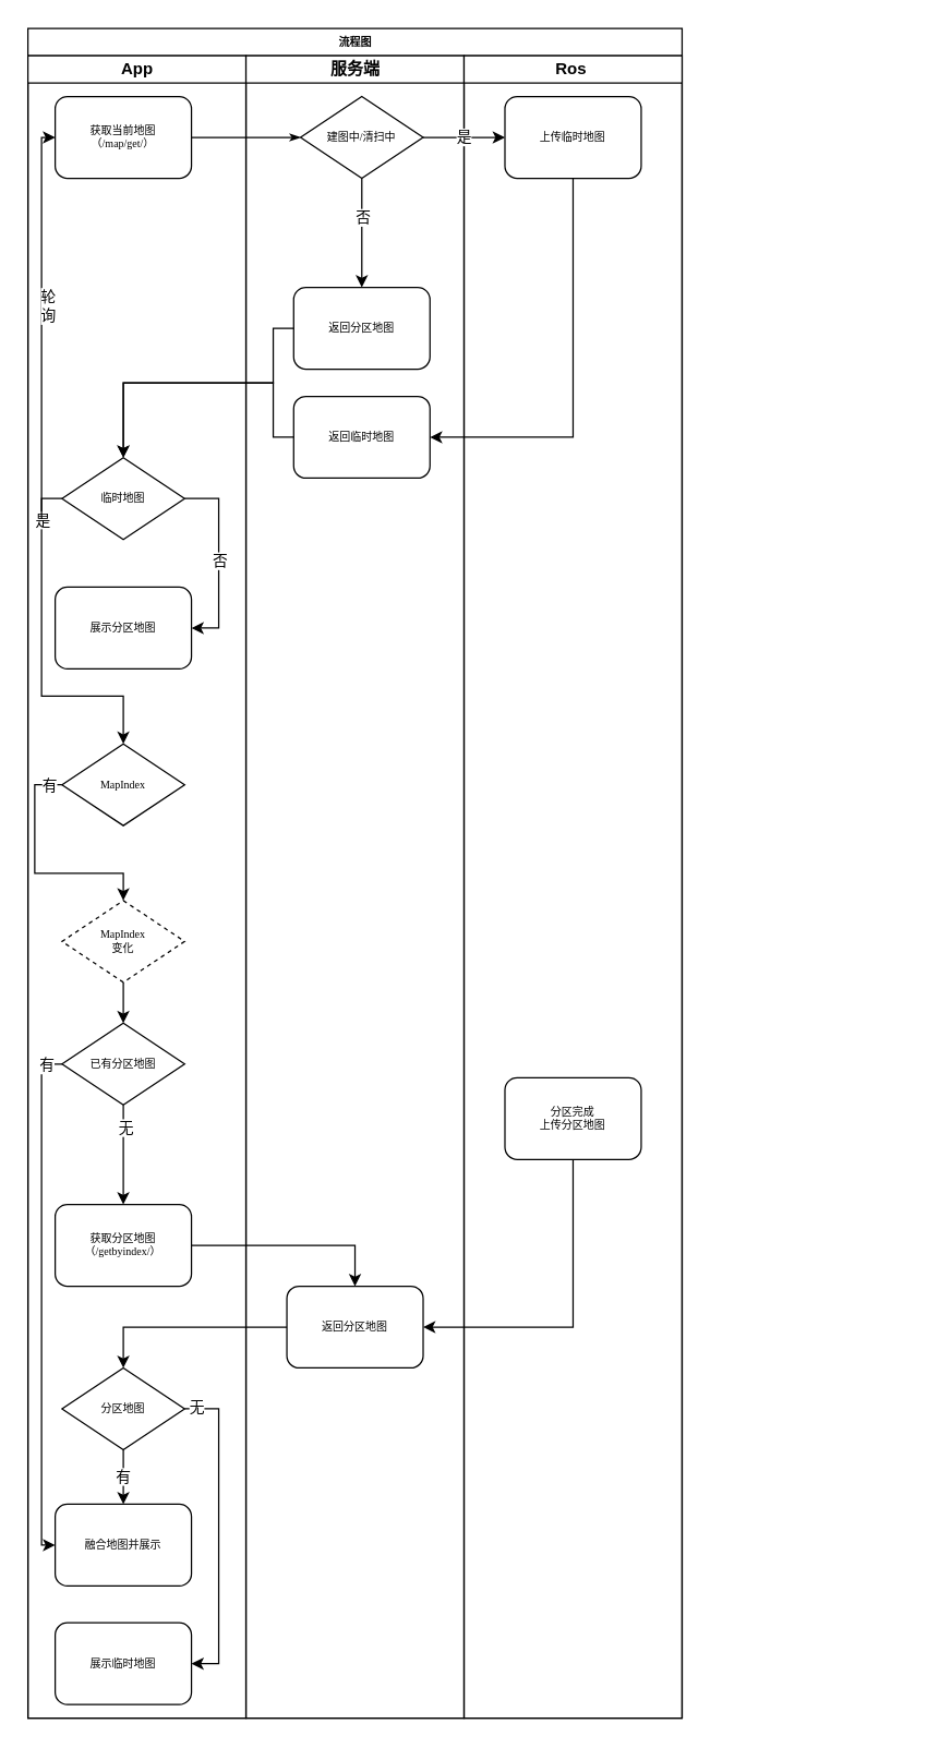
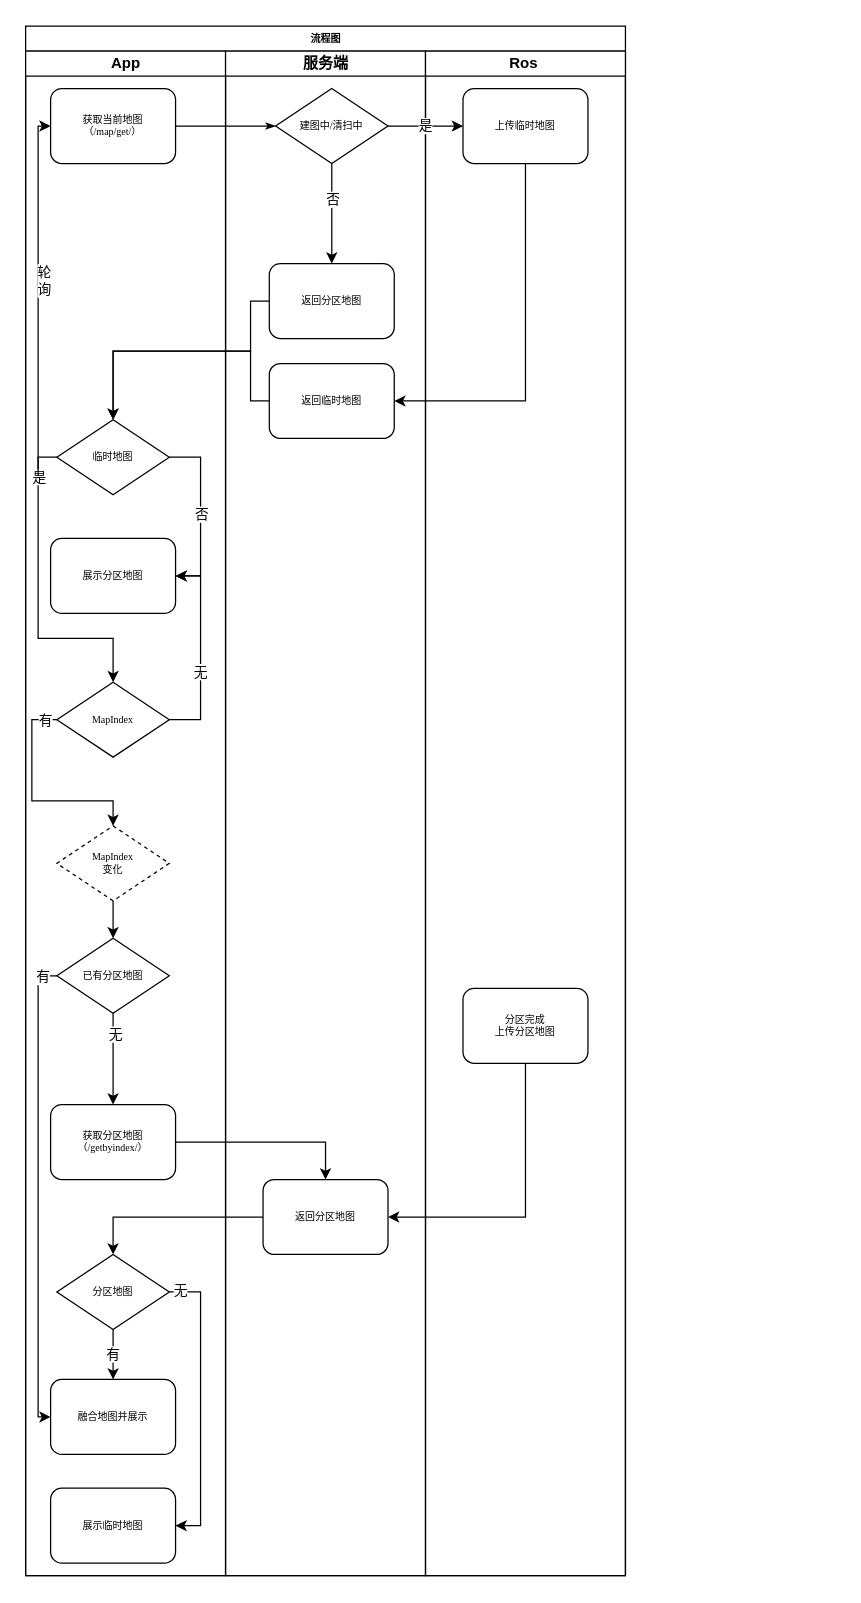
  <mxCell id="0" />
  <mxCell id="1" parent="0" />
  <mxCell id="2" value="流程图" style="swimlane;html=1;childLayout=stackLayout;startSize=20;rounded=0;shadow=0;labelBackgroundColor=none;strokeWidth=1;fontFamily=Verdana;fontSize=8;align=center;" parent="1" vertex="1"><mxGeometry x="20" y="20" width="480" height="1240" as="geometry" /></mxCell>
  <mxCell id="3" style="edgeStyle=orthogonalEdgeStyle;rounded=1;html=1;labelBackgroundColor=none;startArrow=none;startFill=0;startSize=5;endArrow=classicThin;endFill=1;endSize=5;jettySize=auto;orthogonalLoop=1;strokeWidth=1;fontFamily=Verdana;fontSize=8;entryX=0;entryY=0.5;entryDx=0;entryDy=0;" parent="2" source="6" target="38" edge="1"><mxGeometry relative="1" as="geometry" /></mxCell>
  <mxCell id="4" style="edgeStyle=orthogonalEdgeStyle;rounded=1;html=1;labelBackgroundColor=none;startArrow=none;startFill=0;startSize=5;endArrow=classicThin;endFill=1;endSize=5;jettySize=auto;orthogonalLoop=1;strokeWidth=1;fontFamily=Verdana;fontSize=8" parent="2" edge="1"><mxGeometry relative="1" as="geometry"><mxPoint x="660" y="20" as="sourcePoint" /><mxPoint x="660" y="20" as="targetPoint" /></mxGeometry></mxCell>
  <mxCell id="5" value="App" style="swimlane;html=1;startSize=20;" parent="2" vertex="1"><mxGeometry y="20" width="160" height="1220" as="geometry" /></mxCell>
  <mxCell id="6" value="获取当前地图&lt;br&gt;（/map/get/）" style="rounded=1;whiteSpace=wrap;html=1;shadow=0;labelBackgroundColor=none;strokeWidth=1;fontFamily=Verdana;fontSize=8;align=center;" parent="5" vertex="1"><mxGeometry x="20" y="30" width="100" height="60" as="geometry" /></mxCell>
  <mxCell id="7" style="edgeStyle=orthogonalEdgeStyle;rounded=0;orthogonalLoop=1;jettySize=auto;html=1;exitX=1;exitY=0.5;exitDx=0;exitDy=0;entryX=1;entryY=0.5;entryDx=0;entryDy=0;" edge="1" parent="5" source="13" target="14"><mxGeometry relative="1" as="geometry" /></mxCell>
  <mxCell id="8" value="否" style="edgeLabel;html=1;align=center;verticalAlign=middle;resizable=0;points=[];" vertex="1" connectable="0" parent="7"><mxGeometry x="-0.915" y="2" relative="1" as="geometry"><mxPoint x="19" y="47" as="offset" /></mxGeometry></mxCell>
  <mxCell id="9" style="edgeStyle=orthogonalEdgeStyle;rounded=0;orthogonalLoop=1;jettySize=auto;html=1;exitX=0;exitY=0.5;exitDx=0;exitDy=0;entryX=0.5;entryY=0;entryDx=0;entryDy=0;" edge="1" parent="5" source="13" target="19"><mxGeometry relative="1" as="geometry"><Array as="points"><mxPoint x="10" y="325" /><mxPoint x="10" y="470" /><mxPoint x="70" y="470" /></Array></mxGeometry></mxCell>
  <mxCell id="10" value="是" style="edgeLabel;html=1;align=center;verticalAlign=middle;resizable=0;points=[];" vertex="1" connectable="0" parent="9"><mxGeometry x="-0.917" y="-1" relative="1" as="geometry"><mxPoint x="-4" y="16" as="offset" /></mxGeometry></mxCell>
  <mxCell id="11" style="edgeStyle=orthogonalEdgeStyle;rounded=0;orthogonalLoop=1;jettySize=auto;html=1;entryX=0;entryY=0.5;entryDx=0;entryDy=0;" edge="1" parent="5" target="6"><mxGeometry relative="1" as="geometry"><mxPoint x="10" y="340" as="sourcePoint" /><Array as="points"><mxPoint x="10" y="325" /><mxPoint x="10" y="60" /></Array></mxGeometry></mxCell>
  <mxCell id="12" value="轮&lt;br&gt;询" style="edgeLabel;html=1;align=center;verticalAlign=middle;resizable=0;points=[];" vertex="1" connectable="0" parent="11"><mxGeometry x="0.083" y="-4" relative="1" as="geometry"><mxPoint as="offset" /></mxGeometry></mxCell>
  <mxCell id="13" value="临时地图" style="rhombus;whiteSpace=wrap;html=1;rounded=0;shadow=0;labelBackgroundColor=none;strokeWidth=1;fontFamily=Verdana;fontSize=8;align=center;" vertex="1" parent="5"><mxGeometry x="25" y="295" width="90" height="60" as="geometry" /></mxCell>
  <mxCell id="14" value="展示分区地图" style="rounded=1;whiteSpace=wrap;html=1;shadow=0;labelBackgroundColor=none;strokeWidth=1;fontFamily=Verdana;fontSize=8;align=center;" vertex="1" parent="5"><mxGeometry x="20" y="390" width="100" height="60" as="geometry" /></mxCell>
  <mxCell id="15" style="edgeStyle=orthogonalEdgeStyle;rounded=0;orthogonalLoop=1;jettySize=auto;html=1;exitX=0;exitY=0.5;exitDx=0;exitDy=0;entryX=0.5;entryY=0;entryDx=0;entryDy=0;" edge="1" parent="5" source="19" target="28"><mxGeometry relative="1" as="geometry"><Array as="points"><mxPoint x="5" y="535" /><mxPoint x="5" y="600" /><mxPoint x="70" y="600" /></Array></mxGeometry></mxCell>
  <mxCell id="16" value="有" style="edgeLabel;html=1;align=center;verticalAlign=middle;resizable=0;points=[];" vertex="1" connectable="0" parent="15"><mxGeometry x="-0.887" y="-3" relative="1" as="geometry"><mxPoint y="3" as="offset" /></mxGeometry></mxCell>
+ <mxCell id="17" style="edgeStyle=orthogonalEdgeStyle;rounded=0;orthogonalLoop=1;jettySize=auto;html=1;exitX=1;exitY=0.5;exitDx=0;exitDy=0;entryX=1;entryY=0.5;entryDx=0;entryDy=0;" edge="1" parent="5" source="19" target="14"><mxGeometry relative="1" as="geometry"><Array as="points"><mxPoint x="140" y="535" /><mxPoint x="140" y="420" /></Array></mxGeometry></mxCell>
+ <mxCell id="18" value="无" style="edgeLabel;html=1;align=center;verticalAlign=middle;resizable=0;points=[];" vertex="1" connectable="0" parent="17"><mxGeometry x="-0.2" y="1" relative="1" as="geometry"><mxPoint as="offset" /></mxGeometry></mxCell>
  <mxCell id="19" value="MapIndex" style="rhombus;whiteSpace=wrap;html=1;rounded=0;shadow=0;labelBackgroundColor=none;strokeWidth=1;fontFamily=Verdana;fontSize=8;align=center;" vertex="1" parent="5"><mxGeometry x="25" y="505" width="90" height="60" as="geometry" /></mxCell>
  <mxCell id="20" value="获取分区地图&lt;br&gt;（/getbyindex/）" style="rounded=1;whiteSpace=wrap;html=1;shadow=0;labelBackgroundColor=none;strokeWidth=1;fontFamily=Verdana;fontSize=8;align=center;" vertex="1" parent="5"><mxGeometry x="20" y="843" width="100" height="60" as="geometry" /></mxCell>
  <mxCell id="21" value="分区地图" style="rhombus;whiteSpace=wrap;html=1;rounded=0;shadow=0;labelBackgroundColor=none;strokeWidth=1;fontFamily=Verdana;fontSize=8;align=center;" vertex="1" parent="5"><mxGeometry x="25" y="963" width="90" height="60" as="geometry" /></mxCell>
  <mxCell id="22" value="融合地图并展示" style="rounded=1;whiteSpace=wrap;html=1;shadow=0;labelBackgroundColor=none;strokeWidth=1;fontFamily=Verdana;fontSize=8;align=center;" vertex="1" parent="5"><mxGeometry x="20" y="1063" width="100" height="60" as="geometry" /></mxCell>
  <mxCell id="23" value="有" style="edgeStyle=orthogonalEdgeStyle;rounded=0;orthogonalLoop=1;jettySize=auto;html=1;exitX=0.5;exitY=1;exitDx=0;exitDy=0;entryX=0.5;entryY=0;entryDx=0;entryDy=0;" edge="1" parent="5" source="21" target="22"><mxGeometry relative="1" as="geometry"><mxPoint x="70" y="1053" as="targetPoint" /></mxGeometry></mxCell>
  <mxCell id="24" value="展示临时地图" style="rounded=1;whiteSpace=wrap;html=1;shadow=0;labelBackgroundColor=none;strokeWidth=1;fontFamily=Verdana;fontSize=8;align=center;" vertex="1" parent="5"><mxGeometry x="20" y="1150" width="100" height="60" as="geometry" /></mxCell>
  <mxCell id="25" style="edgeStyle=orthogonalEdgeStyle;rounded=0;orthogonalLoop=1;jettySize=auto;html=1;exitX=1;exitY=0.5;exitDx=0;exitDy=0;entryX=1;entryY=0.5;entryDx=0;entryDy=0;" edge="1" parent="5" source="21" target="24"><mxGeometry relative="1" as="geometry"><mxPoint x="140" y="1203" as="targetPoint" /></mxGeometry></mxCell>
  <mxCell id="26" value="无" style="edgeLabel;html=1;align=center;verticalAlign=middle;resizable=0;points=[];" vertex="1" connectable="0" parent="25"><mxGeometry x="-0.932" y="2" relative="1" as="geometry"><mxPoint as="offset" /></mxGeometry></mxCell>
  <mxCell id="27" style="edgeStyle=orthogonalEdgeStyle;rounded=0;orthogonalLoop=1;jettySize=auto;html=1;exitX=0.5;exitY=1;exitDx=0;exitDy=0;entryX=0.5;entryY=0;entryDx=0;entryDy=0;" edge="1" parent="5" source="28" target="33"><mxGeometry relative="1" as="geometry" /></mxCell>
  <mxCell id="28" value="MapIndex&lt;br&gt;变化" style="rhombus;whiteSpace=wrap;html=1;rounded=0;shadow=0;labelBackgroundColor=none;strokeWidth=1;fontFamily=Verdana;fontSize=8;align=center;dashed=1;" vertex="1" parent="5"><mxGeometry x="25" y="620" width="90" height="60" as="geometry" /></mxCell>
  <mxCell id="29" style="edgeStyle=orthogonalEdgeStyle;rounded=0;orthogonalLoop=1;jettySize=auto;html=1;exitX=0.5;exitY=1;exitDx=0;exitDy=0;entryX=0.5;entryY=0;entryDx=0;entryDy=0;" edge="1" parent="5" source="33" target="20"><mxGeometry relative="1" as="geometry" /></mxCell>
  <mxCell id="30" value="无" style="edgeLabel;html=1;align=center;verticalAlign=middle;resizable=0;points=[];" vertex="1" connectable="0" parent="29"><mxGeometry x="-0.562" y="1" relative="1" as="geometry"><mxPoint as="offset" /></mxGeometry></mxCell>
  <mxCell id="31" style="edgeStyle=orthogonalEdgeStyle;rounded=0;orthogonalLoop=1;jettySize=auto;html=1;exitX=0;exitY=0.5;exitDx=0;exitDy=0;entryX=0;entryY=0.5;entryDx=0;entryDy=0;" edge="1" parent="5" source="33" target="22"><mxGeometry relative="1" as="geometry"><Array as="points"><mxPoint x="10" y="740" /><mxPoint x="10" y="1093" /></Array></mxGeometry></mxCell>
  <mxCell id="32" value="有" style="edgeLabel;html=1;align=center;verticalAlign=middle;resizable=0;points=[];" vertex="1" connectable="0" parent="31"><mxGeometry x="-0.938" relative="1" as="geometry"><mxPoint as="offset" /></mxGeometry></mxCell>
  <mxCell id="33" value="已有分区地图" style="rhombus;whiteSpace=wrap;html=1;rounded=0;shadow=0;labelBackgroundColor=none;strokeWidth=1;fontFamily=Verdana;fontSize=8;align=center;" vertex="1" parent="5"><mxGeometry x="25" y="710" width="90" height="60" as="geometry" /></mxCell>
  <mxCell id="34" value="服务端" style="swimlane;html=1;startSize=20;" parent="2" vertex="1"><mxGeometry x="160" y="20" width="160" height="1220" as="geometry" /></mxCell>
  <mxCell id="35" value="返回分区地图" style="rounded=1;whiteSpace=wrap;html=1;shadow=0;labelBackgroundColor=none;strokeWidth=1;fontFamily=Verdana;fontSize=8;align=center;" parent="34" vertex="1"><mxGeometry x="35" y="170" width="100" height="60" as="geometry" /></mxCell>
  <mxCell id="36" style="edgeStyle=orthogonalEdgeStyle;rounded=0;orthogonalLoop=1;jettySize=auto;html=1;exitX=0.5;exitY=1;exitDx=0;exitDy=0;entryX=0.5;entryY=0;entryDx=0;entryDy=0;" edge="1" parent="34" source="38" target="35"><mxGeometry relative="1" as="geometry" /></mxCell>
  <mxCell id="37" value="否" style="edgeLabel;html=1;align=center;verticalAlign=middle;resizable=0;points=[];" vertex="1" connectable="0" parent="36"><mxGeometry x="-0.3" relative="1" as="geometry"><mxPoint as="offset" /></mxGeometry></mxCell>
  <mxCell id="38" value="建图中/清扫中" style="rhombus;whiteSpace=wrap;html=1;rounded=0;shadow=0;labelBackgroundColor=none;strokeWidth=1;fontFamily=Verdana;fontSize=8;align=center;" vertex="1" parent="34"><mxGeometry x="40" y="30" width="90" height="60" as="geometry" /></mxCell>
  <mxCell id="39" value="返回临时地图" style="rounded=1;whiteSpace=wrap;html=1;shadow=0;labelBackgroundColor=none;strokeWidth=1;fontFamily=Verdana;fontSize=8;align=center;" vertex="1" parent="34"><mxGeometry x="35" y="250" width="100" height="60" as="geometry" /></mxCell>
  <mxCell id="40" value="返回分区地图" style="rounded=1;whiteSpace=wrap;html=1;shadow=0;labelBackgroundColor=none;strokeWidth=1;fontFamily=Verdana;fontSize=8;align=center;" vertex="1" parent="34"><mxGeometry x="30" y="903" width="100" height="60" as="geometry" /></mxCell>
  <mxCell id="41" value="Ros&amp;nbsp;" style="swimlane;html=1;startSize=20;" parent="2" vertex="1"><mxGeometry x="320" y="20" width="160" height="1220" as="geometry" /></mxCell>
  <mxCell id="42" value="上传临时地图" style="rounded=1;whiteSpace=wrap;html=1;shadow=0;labelBackgroundColor=none;strokeWidth=1;fontFamily=Verdana;fontSize=8;align=center;" vertex="1" parent="41"><mxGeometry x="30" y="30" width="100" height="60" as="geometry" /></mxCell>
  <mxCell id="43" value="分区完成&lt;br&gt;上传分区地图" style="rounded=1;whiteSpace=wrap;html=1;shadow=0;labelBackgroundColor=none;strokeWidth=1;fontFamily=Verdana;fontSize=8;align=center;" vertex="1" parent="41"><mxGeometry x="30" y="750" width="100" height="60" as="geometry" /></mxCell>
  <mxCell id="44" value="是" style="edgeStyle=orthogonalEdgeStyle;rounded=0;orthogonalLoop=1;jettySize=auto;html=1;exitX=1;exitY=0.5;exitDx=0;exitDy=0;" edge="1" parent="2" source="38" target="42"><mxGeometry relative="1" as="geometry" /></mxCell>
  <mxCell id="45" value="" style="edgeStyle=orthogonalEdgeStyle;rounded=0;orthogonalLoop=1;jettySize=auto;html=1;entryX=1;entryY=0.5;entryDx=0;entryDy=0;exitX=0.5;exitY=1;exitDx=0;exitDy=0;" edge="1" parent="2" source="42" target="39"><mxGeometry relative="1" as="geometry"><mxPoint x="400" y="150" as="targetPoint" /></mxGeometry></mxCell>
  <mxCell id="46" style="edgeStyle=orthogonalEdgeStyle;rounded=0;orthogonalLoop=1;jettySize=auto;html=1;exitX=0;exitY=0.5;exitDx=0;exitDy=0;entryX=0.5;entryY=0;entryDx=0;entryDy=0;" edge="1" parent="2" source="35" target="13"><mxGeometry relative="1" as="geometry"><Array as="points"><mxPoint x="180" y="220" /><mxPoint x="180" y="260" /><mxPoint x="70" y="260" /></Array></mxGeometry></mxCell>
  <mxCell id="47" style="edgeStyle=orthogonalEdgeStyle;rounded=0;orthogonalLoop=1;jettySize=auto;html=1;exitX=0;exitY=0.5;exitDx=0;exitDy=0;entryX=0.5;entryY=0;entryDx=0;entryDy=0;" edge="1" parent="2" source="39" target="13"><mxGeometry relative="1" as="geometry"><Array as="points"><mxPoint x="180" y="300" /><mxPoint x="180" y="260" /><mxPoint x="70" y="260" /></Array></mxGeometry></mxCell>
  <mxCell id="48" style="edgeStyle=orthogonalEdgeStyle;rounded=0;orthogonalLoop=1;jettySize=auto;html=1;exitX=1;exitY=0.5;exitDx=0;exitDy=0;entryX=0.5;entryY=0;entryDx=0;entryDy=0;" edge="1" parent="2" source="20" target="40"><mxGeometry relative="1" as="geometry" /></mxCell>
  <mxCell id="49" style="edgeStyle=orthogonalEdgeStyle;rounded=0;orthogonalLoop=1;jettySize=auto;html=1;exitX=0;exitY=0.5;exitDx=0;exitDy=0;entryX=0.5;entryY=0;entryDx=0;entryDy=0;" edge="1" parent="2" source="40" target="21"><mxGeometry relative="1" as="geometry" /></mxCell>
  <mxCell id="50" style="edgeStyle=orthogonalEdgeStyle;rounded=0;orthogonalLoop=1;jettySize=auto;html=1;exitX=0.5;exitY=1;exitDx=0;exitDy=0;entryX=1;entryY=0.5;entryDx=0;entryDy=0;" edge="1" parent="2" source="43" target="40"><mxGeometry relative="1" as="geometry"><mxPoint x="400" y="650" as="sourcePoint" /></mxGeometry></mxCell>
